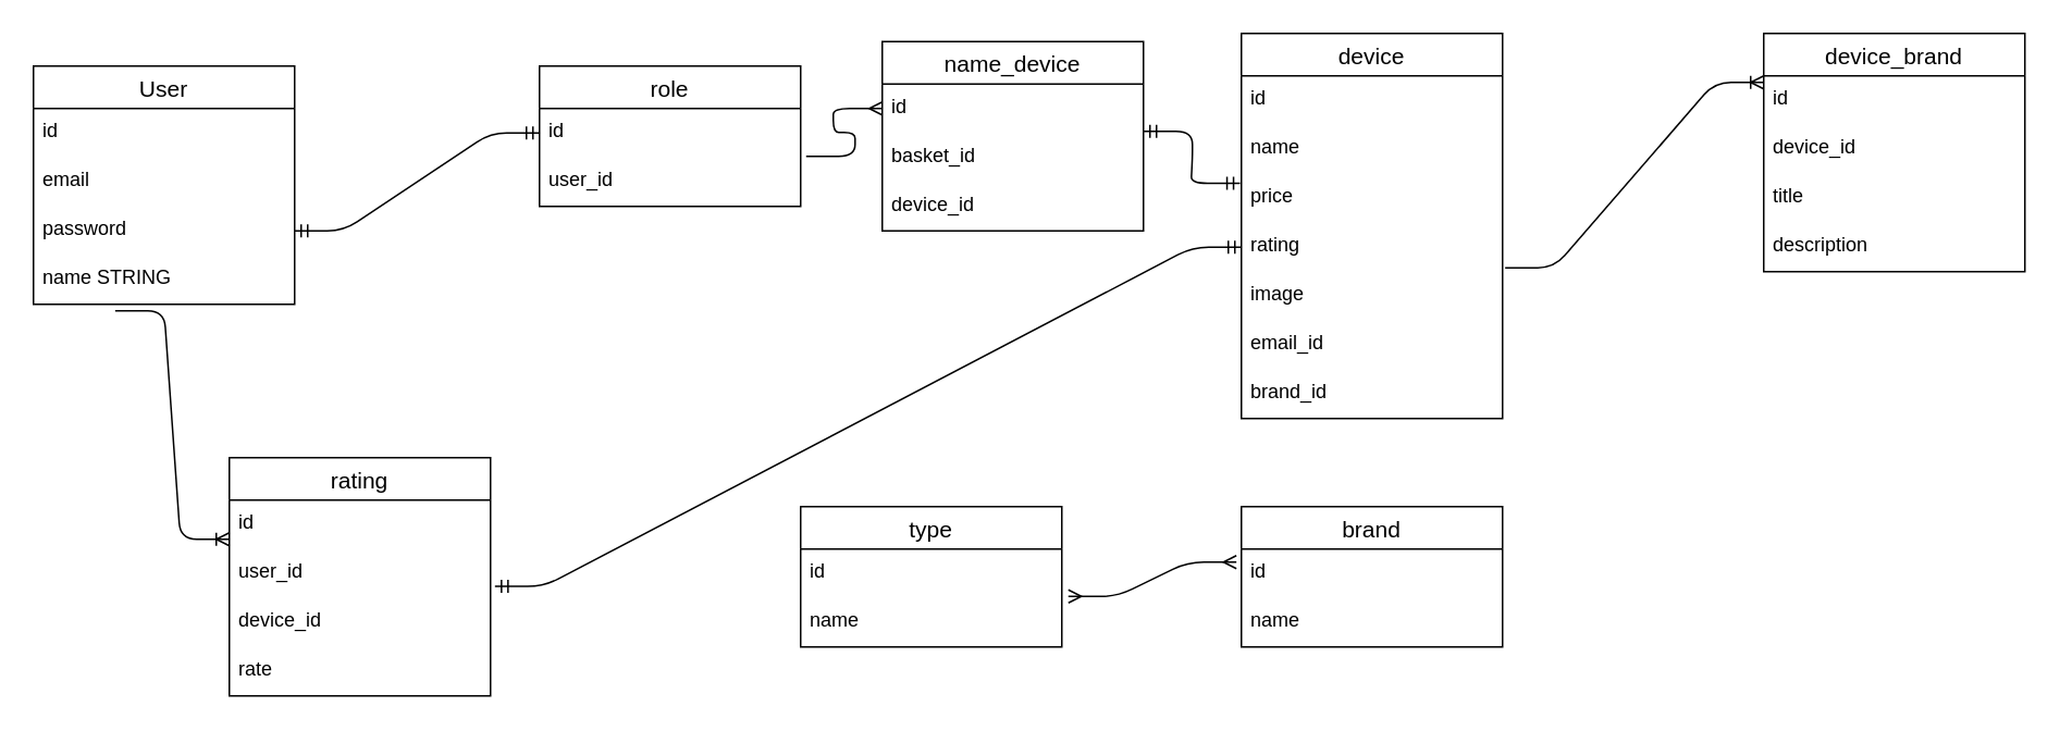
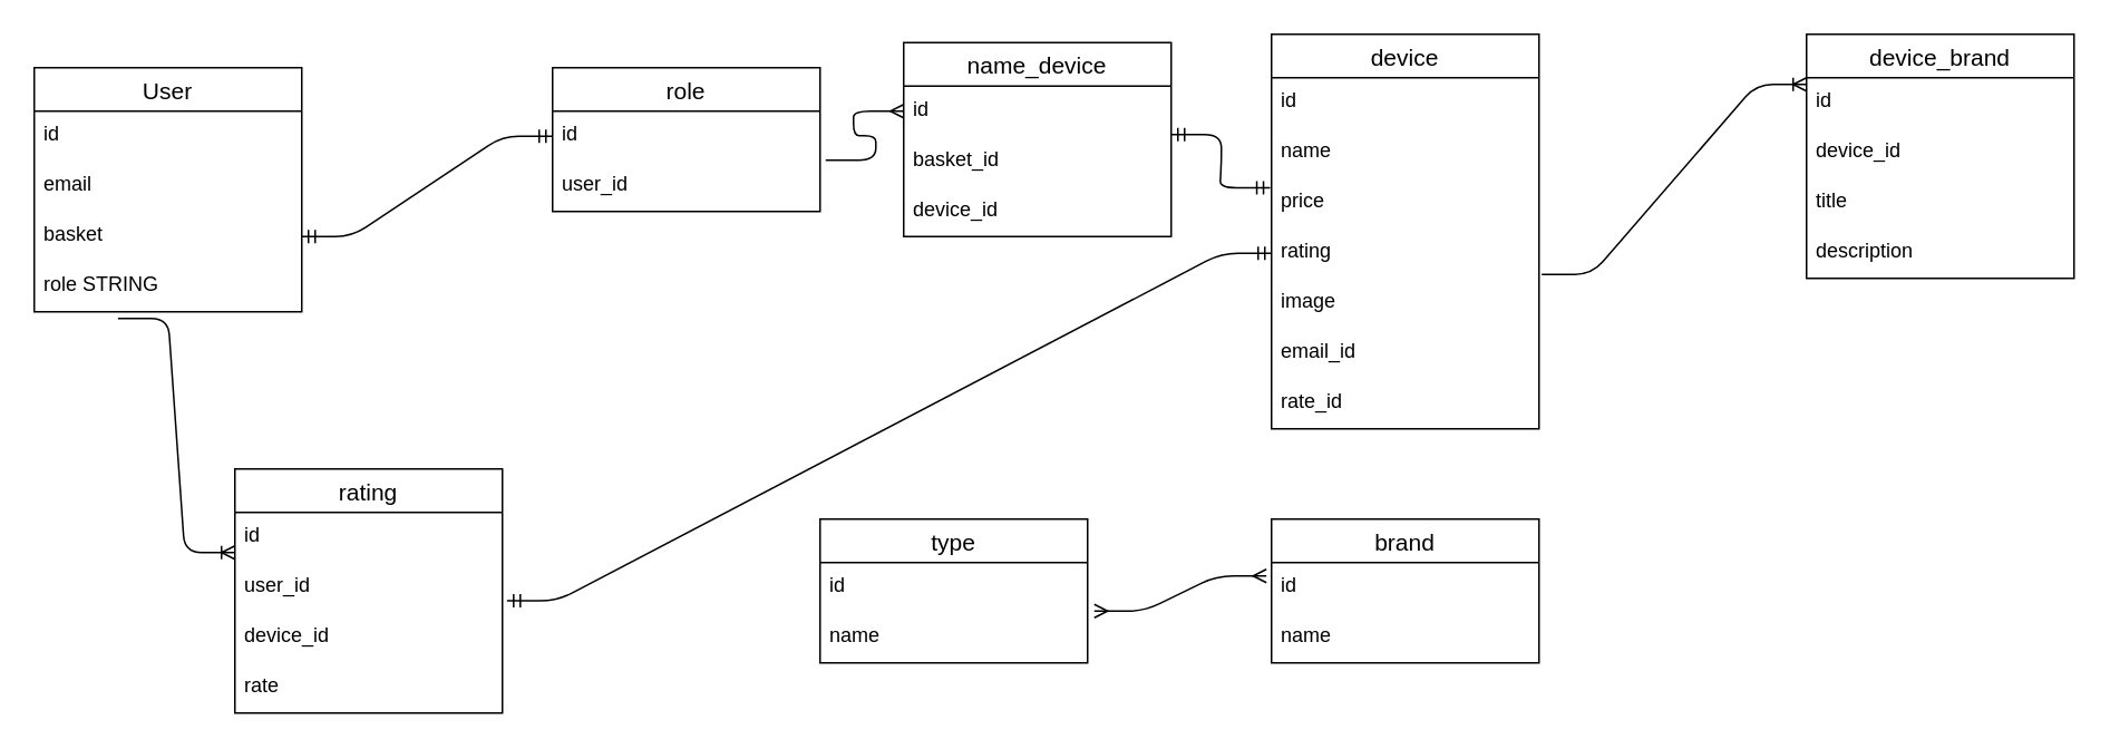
  <mxCell id="0" />
  <mxCell id="1" parent="0" />
  <mxCell id="2" value="User" style="swimlane;fontStyle=0;childLayout=stackLayout;horizontal=1;startSize=26;horizontalStack=0;resizeParent=1;resizeParentMax=0;resizeLast=0;collapsible=1;marginBottom=0;align=center;fontSize=14;" vertex="1" parent="1"><mxGeometry x="20" y="40" width="160" height="146" as="geometry" /></mxCell>
  <mxCell id="3" value="id" style="text;strokeColor=none;fillColor=none;spacingLeft=4;spacingRight=4;overflow=hidden;rotatable=0;points=[[0,0.5],[1,0.5]];portConstraint=eastwest;fontSize=12;" vertex="1" parent="2"><mxGeometry y="26" width="160" height="30" as="geometry" /></mxCell>
  <mxCell id="4" value="email" style="text;strokeColor=none;fillColor=none;spacingLeft=4;spacingRight=4;overflow=hidden;rotatable=0;points=[[0,0.5],[1,0.5]];portConstraint=eastwest;fontSize=12;" vertex="1" parent="2"><mxGeometry y="56" width="160" height="30" as="geometry" /></mxCell>
- <mxCell id="5" value="password" style="text;strokeColor=none;fillColor=none;spacingLeft=4;spacingRight=4;overflow=hidden;rotatable=0;points=[[0,0.5],[1,0.5]];portConstraint=eastwest;fontSize=12;" vertex="1" parent="2"><mxGeometry y="86" width="160" height="30" as="geometry" /></mxCell>
- <mxCell id="6" value="name STRING" style="text;strokeColor=none;fillColor=none;spacingLeft=4;spacingRight=4;overflow=hidden;rotatable=0;points=[[0,0.5],[1,0.5]];portConstraint=eastwest;fontSize=12;" vertex="1" parent="2"><mxGeometry y="116" width="160" height="30" as="geometry" /></mxCell>
+ <mxCell id="5" value="basket" style="text;strokeColor=none;fillColor=none;spacingLeft=4;spacingRight=4;overflow=hidden;rotatable=0;points=[[0,0.5],[1,0.5]];portConstraint=eastwest;fontSize=12;" vertex="1" parent="2"><mxGeometry y="86" width="160" height="30" as="geometry" /></mxCell>
+ <mxCell id="6" value="role STRING" style="text;strokeColor=none;fillColor=none;spacingLeft=4;spacingRight=4;overflow=hidden;rotatable=0;points=[[0,0.5],[1,0.5]];portConstraint=eastwest;fontSize=12;" vertex="1" parent="2"><mxGeometry y="116" width="160" height="30" as="geometry" /></mxCell>
  <mxCell id="7" value="role" style="swimlane;fontStyle=0;childLayout=stackLayout;horizontal=1;startSize=26;horizontalStack=0;resizeParent=1;resizeParentMax=0;resizeLast=0;collapsible=1;marginBottom=0;align=center;fontSize=14;" vertex="1" parent="1"><mxGeometry x="330" y="40" width="160" height="86" as="geometry" /></mxCell>
  <mxCell id="8" value="id" style="text;strokeColor=none;fillColor=none;spacingLeft=4;spacingRight=4;overflow=hidden;rotatable=0;points=[[0,0.5],[1,0.5]];portConstraint=eastwest;fontSize=12;" vertex="1" parent="7"><mxGeometry y="26" width="160" height="30" as="geometry" /></mxCell>
  <mxCell id="9" value="user_id" style="text;strokeColor=none;fillColor=none;spacingLeft=4;spacingRight=4;overflow=hidden;rotatable=0;points=[[0,0.5],[1,0.5]];portConstraint=eastwest;fontSize=12;" vertex="1" parent="7"><mxGeometry y="56" width="160" height="30" as="geometry" /></mxCell>
  <mxCell id="10" value="" style="edgeStyle=entityRelationEdgeStyle;fontSize=12;html=1;endArrow=ERmandOne;startArrow=ERmandOne;exitX=1;exitY=0.5;exitDx=0;exitDy=0;entryX=0;entryY=0.5;entryDx=0;entryDy=0;" edge="1" parent="1" source="5" target="8"><mxGeometry width="100" height="100" relative="1" as="geometry"><mxPoint x="210" y="160" as="sourcePoint" /><mxPoint x="320" y="80" as="targetPoint" /></mxGeometry></mxCell>
  <mxCell id="11" value="device" style="swimlane;fontStyle=0;childLayout=stackLayout;horizontal=1;startSize=26;horizontalStack=0;resizeParent=1;resizeParentMax=0;resizeLast=0;collapsible=1;marginBottom=0;align=center;fontSize=14;" vertex="1" parent="1"><mxGeometry x="760" y="20" width="160" height="236" as="geometry" /></mxCell>
  <mxCell id="12" value="id" style="text;strokeColor=none;fillColor=none;spacingLeft=4;spacingRight=4;overflow=hidden;rotatable=0;points=[[0,0.5],[1,0.5]];portConstraint=eastwest;fontSize=12;" vertex="1" parent="11"><mxGeometry y="26" width="160" height="30" as="geometry" /></mxCell>
  <mxCell id="13" value="name" style="text;strokeColor=none;fillColor=none;spacingLeft=4;spacingRight=4;overflow=hidden;rotatable=0;points=[[0,0.5],[1,0.5]];portConstraint=eastwest;fontSize=12;" vertex="1" parent="11"><mxGeometry y="56" width="160" height="30" as="geometry" /></mxCell>
  <mxCell id="14" value="price" style="text;strokeColor=none;fillColor=none;spacingLeft=4;spacingRight=4;overflow=hidden;rotatable=0;points=[[0,0.5],[1,0.5]];portConstraint=eastwest;fontSize=12;" vertex="1" parent="11"><mxGeometry y="86" width="160" height="30" as="geometry" /></mxCell>
  <mxCell id="15" value="rating" style="text;strokeColor=none;fillColor=none;spacingLeft=4;spacingRight=4;overflow=hidden;rotatable=0;points=[[0,0.5],[1,0.5]];portConstraint=eastwest;fontSize=12;" vertex="1" parent="11"><mxGeometry y="116" width="160" height="30" as="geometry" /></mxCell>
  <mxCell id="16" value="image" style="text;strokeColor=none;fillColor=none;spacingLeft=4;spacingRight=4;overflow=hidden;rotatable=0;points=[[0,0.5],[1,0.5]];portConstraint=eastwest;fontSize=12;" vertex="1" parent="11"><mxGeometry y="146" width="160" height="30" as="geometry" /></mxCell>
  <mxCell id="17" value="email_id" style="text;strokeColor=none;fillColor=none;spacingLeft=4;spacingRight=4;overflow=hidden;rotatable=0;points=[[0,0.5],[1,0.5]];portConstraint=eastwest;fontSize=12;" vertex="1" parent="11"><mxGeometry y="176" width="160" height="30" as="geometry" /></mxCell>
- <mxCell id="18" value="brand_id" style="text;strokeColor=none;fillColor=none;spacingLeft=4;spacingRight=4;overflow=hidden;rotatable=0;points=[[0,0.5],[1,0.5]];portConstraint=eastwest;fontSize=12;" vertex="1" parent="11"><mxGeometry y="206" width="160" height="30" as="geometry" /></mxCell>
+ <mxCell id="18" value="rate_id" style="text;strokeColor=none;fillColor=none;spacingLeft=4;spacingRight=4;overflow=hidden;rotatable=0;points=[[0,0.5],[1,0.5]];portConstraint=eastwest;fontSize=12;" vertex="1" parent="11"><mxGeometry y="206" width="160" height="30" as="geometry" /></mxCell>
  <mxCell id="19" value="type" style="swimlane;fontStyle=0;childLayout=stackLayout;horizontal=1;startSize=26;horizontalStack=0;resizeParent=1;resizeParentMax=0;resizeLast=0;collapsible=1;marginBottom=0;align=center;fontSize=14;" vertex="1" parent="1"><mxGeometry x="490" y="310" width="160" height="86" as="geometry" /></mxCell>
  <mxCell id="20" value="id" style="text;strokeColor=none;fillColor=none;spacingLeft=4;spacingRight=4;overflow=hidden;rotatable=0;points=[[0,0.5],[1,0.5]];portConstraint=eastwest;fontSize=12;" vertex="1" parent="19"><mxGeometry y="26" width="160" height="30" as="geometry" /></mxCell>
  <mxCell id="21" value="name" style="text;strokeColor=none;fillColor=none;spacingLeft=4;spacingRight=4;overflow=hidden;rotatable=0;points=[[0,0.5],[1,0.5]];portConstraint=eastwest;fontSize=12;" vertex="1" parent="19"><mxGeometry y="56" width="160" height="30" as="geometry" /></mxCell>
  <mxCell id="22" value="brand" style="swimlane;fontStyle=0;childLayout=stackLayout;horizontal=1;startSize=26;horizontalStack=0;resizeParent=1;resizeParentMax=0;resizeLast=0;collapsible=1;marginBottom=0;align=center;fontSize=14;" vertex="1" parent="1"><mxGeometry x="760" y="310" width="160" height="86" as="geometry" /></mxCell>
  <mxCell id="23" value="id" style="text;strokeColor=none;fillColor=none;spacingLeft=4;spacingRight=4;overflow=hidden;rotatable=0;points=[[0,0.5],[1,0.5]];portConstraint=eastwest;fontSize=12;" vertex="1" parent="22"><mxGeometry y="26" width="160" height="30" as="geometry" /></mxCell>
  <mxCell id="24" value="name" style="text;strokeColor=none;fillColor=none;spacingLeft=4;spacingRight=4;overflow=hidden;rotatable=0;points=[[0,0.5],[1,0.5]];portConstraint=eastwest;fontSize=12;" vertex="1" parent="22"><mxGeometry y="56" width="160" height="30" as="geometry" /></mxCell>
  <mxCell id="25" value="" style="edgeStyle=entityRelationEdgeStyle;fontSize=12;html=1;endArrow=ERmany;startArrow=ERmany;exitX=1.025;exitY=-0.033;exitDx=0;exitDy=0;exitPerimeter=0;entryX=-0.019;entryY=0.267;entryDx=0;entryDy=0;entryPerimeter=0;" edge="1" parent="1" source="21" target="23"><mxGeometry width="100" height="100" relative="1" as="geometry"><mxPoint x="660" y="410" as="sourcePoint" /><mxPoint x="760" y="310" as="targetPoint" /></mxGeometry></mxCell>
  <mxCell id="26" value="device_brand" style="swimlane;fontStyle=0;childLayout=stackLayout;horizontal=1;startSize=26;horizontalStack=0;resizeParent=1;resizeParentMax=0;resizeLast=0;collapsible=1;marginBottom=0;align=center;fontSize=14;" vertex="1" parent="1"><mxGeometry x="1080" y="20" width="160" height="146" as="geometry" /></mxCell>
  <mxCell id="27" value="id" style="text;strokeColor=none;fillColor=none;spacingLeft=4;spacingRight=4;overflow=hidden;rotatable=0;points=[[0,0.5],[1,0.5]];portConstraint=eastwest;fontSize=12;" vertex="1" parent="26"><mxGeometry y="26" width="160" height="30" as="geometry" /></mxCell>
  <mxCell id="28" value="device_id" style="text;strokeColor=none;fillColor=none;spacingLeft=4;spacingRight=4;overflow=hidden;rotatable=0;points=[[0,0.5],[1,0.5]];portConstraint=eastwest;fontSize=12;" vertex="1" parent="26"><mxGeometry y="56" width="160" height="30" as="geometry" /></mxCell>
  <mxCell id="29" value="title" style="text;strokeColor=none;fillColor=none;spacingLeft=4;spacingRight=4;overflow=hidden;rotatable=0;points=[[0,0.5],[1,0.5]];portConstraint=eastwest;fontSize=12;" vertex="1" parent="26"><mxGeometry y="86" width="160" height="30" as="geometry" /></mxCell>
  <mxCell id="30" value="description" style="text;strokeColor=none;fillColor=none;spacingLeft=4;spacingRight=4;overflow=hidden;rotatable=0;points=[[0,0.5],[1,0.5]];portConstraint=eastwest;fontSize=12;" vertex="1" parent="26"><mxGeometry y="116" width="160" height="30" as="geometry" /></mxCell>
  <mxCell id="31" value="" style="edgeStyle=entityRelationEdgeStyle;fontSize=12;html=1;endArrow=ERoneToMany;exitX=1.01;exitY=0.92;exitDx=0;exitDy=0;entryX=0;entryY=0.133;entryDx=0;entryDy=0;exitPerimeter=0;entryPerimeter=0;" edge="1" parent="1" source="15" target="27"><mxGeometry width="100" height="100" relative="1" as="geometry"><mxPoint x="1120" y="279" as="sourcePoint" /><mxPoint x="1310" y="150" as="targetPoint" /></mxGeometry></mxCell>
  <mxCell id="32" value="name_device" style="swimlane;fontStyle=0;childLayout=stackLayout;horizontal=1;startSize=26;horizontalStack=0;resizeParent=1;resizeParentMax=0;resizeLast=0;collapsible=1;marginBottom=0;align=center;fontSize=14;" vertex="1" parent="1"><mxGeometry x="540" y="25" width="160" height="116" as="geometry" /></mxCell>
  <mxCell id="33" value="id" style="text;strokeColor=none;fillColor=none;spacingLeft=4;spacingRight=4;overflow=hidden;rotatable=0;points=[[0,0.5],[1,0.5]];portConstraint=eastwest;fontSize=12;" vertex="1" parent="32"><mxGeometry y="26" width="160" height="30" as="geometry" /></mxCell>
  <mxCell id="34" value="basket_id" style="text;strokeColor=none;fillColor=none;spacingLeft=4;spacingRight=4;overflow=hidden;rotatable=0;points=[[0,0.5],[1,0.5]];portConstraint=eastwest;fontSize=12;" vertex="1" parent="32"><mxGeometry y="56" width="160" height="30" as="geometry" /></mxCell>
  <mxCell id="35" value="device_id" style="text;strokeColor=none;fillColor=none;spacingLeft=4;spacingRight=4;overflow=hidden;rotatable=0;points=[[0,0.5],[1,0.5]];portConstraint=eastwest;fontSize=12;" vertex="1" parent="32"><mxGeometry y="86" width="160" height="30" as="geometry" /></mxCell>
  <mxCell id="36" value="" style="edgeStyle=entityRelationEdgeStyle;fontSize=12;html=1;endArrow=ERmany;exitX=1.021;exitY=-0.022;exitDx=0;exitDy=0;exitPerimeter=0;entryX=0;entryY=0.5;entryDx=0;entryDy=0;" edge="1" parent="1" source="9" target="33"><mxGeometry width="100" height="100" relative="1" as="geometry"><mxPoint x="380" y="290" as="sourcePoint" /><mxPoint x="480" y="190" as="targetPoint" /></mxGeometry></mxCell>
  <mxCell id="37" value="" style="edgeStyle=entityRelationEdgeStyle;fontSize=12;html=1;endArrow=ERmandOne;startArrow=ERmandOne;entryX=-0.005;entryY=0.194;entryDx=0;entryDy=0;entryPerimeter=0;exitX=1;exitY=0.967;exitDx=0;exitDy=0;exitPerimeter=0;" edge="1" parent="1" source="33" target="14"><mxGeometry width="100" height="100" relative="1" as="geometry"><mxPoint x="390" y="270" as="sourcePoint" /><mxPoint x="490" y="170" as="targetPoint" /></mxGeometry></mxCell>
  <mxCell id="38" value="rating" style="swimlane;fontStyle=0;childLayout=stackLayout;horizontal=1;startSize=26;horizontalStack=0;resizeParent=1;resizeParentMax=0;resizeLast=0;collapsible=1;marginBottom=0;align=center;fontSize=14;" vertex="1" parent="1"><mxGeometry x="140" y="280" width="160" height="146" as="geometry" /></mxCell>
  <mxCell id="39" value="id" style="text;strokeColor=none;fillColor=none;spacingLeft=4;spacingRight=4;overflow=hidden;rotatable=0;points=[[0,0.5],[1,0.5]];portConstraint=eastwest;fontSize=12;" vertex="1" parent="38"><mxGeometry y="26" width="160" height="30" as="geometry" /></mxCell>
  <mxCell id="40" value="user_id" style="text;strokeColor=none;fillColor=none;spacingLeft=4;spacingRight=4;overflow=hidden;rotatable=0;points=[[0,0.5],[1,0.5]];portConstraint=eastwest;fontSize=12;" vertex="1" parent="38"><mxGeometry y="56" width="160" height="30" as="geometry" /></mxCell>
  <mxCell id="41" value="device_id" style="text;strokeColor=none;fillColor=none;spacingLeft=4;spacingRight=4;overflow=hidden;rotatable=0;points=[[0,0.5],[1,0.5]];portConstraint=eastwest;fontSize=12;" vertex="1" parent="38"><mxGeometry y="86" width="160" height="30" as="geometry" /></mxCell>
  <mxCell id="42" value="rate" style="text;strokeColor=none;fillColor=none;spacingLeft=4;spacingRight=4;overflow=hidden;rotatable=0;points=[[0,0.5],[1,0.5]];portConstraint=eastwest;fontSize=12;" vertex="1" parent="38"><mxGeometry y="116" width="160" height="30" as="geometry" /></mxCell>
  <mxCell id="43" value="" style="edgeStyle=entityRelationEdgeStyle;fontSize=12;html=1;endArrow=ERoneToMany;entryX=0;entryY=0.8;entryDx=0;entryDy=0;entryPerimeter=0;exitX=0.313;exitY=1.133;exitDx=0;exitDy=0;exitPerimeter=0;" edge="1" parent="1" source="6" target="39"><mxGeometry width="100" height="100" relative="1" as="geometry"><mxPoint x="330" y="310" as="sourcePoint" /><mxPoint x="520" y="181" as="targetPoint" /></mxGeometry></mxCell>
  <mxCell id="44" value="" style="edgeStyle=entityRelationEdgeStyle;fontSize=12;html=1;endArrow=ERmandOne;startArrow=ERmandOne;exitX=1.017;exitY=0.763;exitDx=0;exitDy=0;exitPerimeter=0;entryX=0;entryY=0.5;entryDx=0;entryDy=0;" edge="1" parent="1" source="40" target="15"><mxGeometry width="100" height="100" relative="1" as="geometry"><mxPoint x="410" y="290" as="sourcePoint" /><mxPoint x="510" y="190" as="targetPoint" /></mxGeometry></mxCell>
